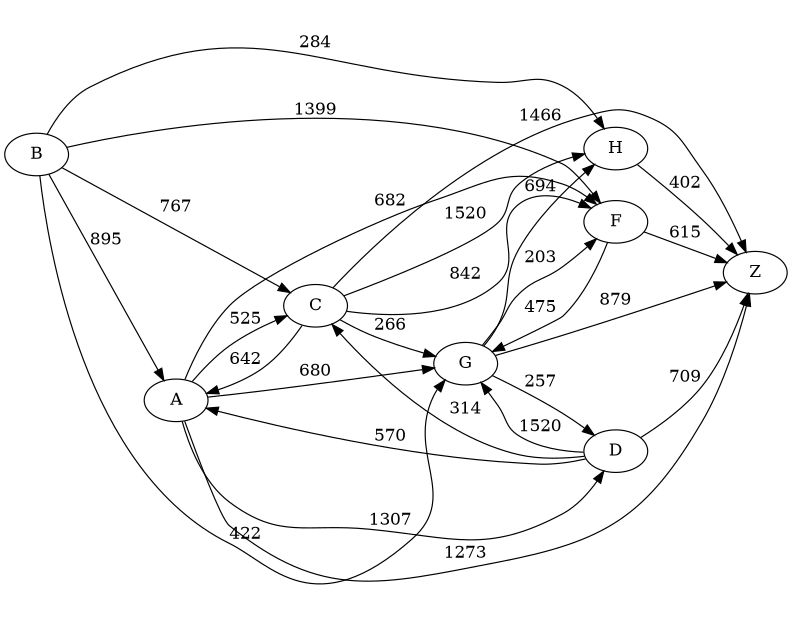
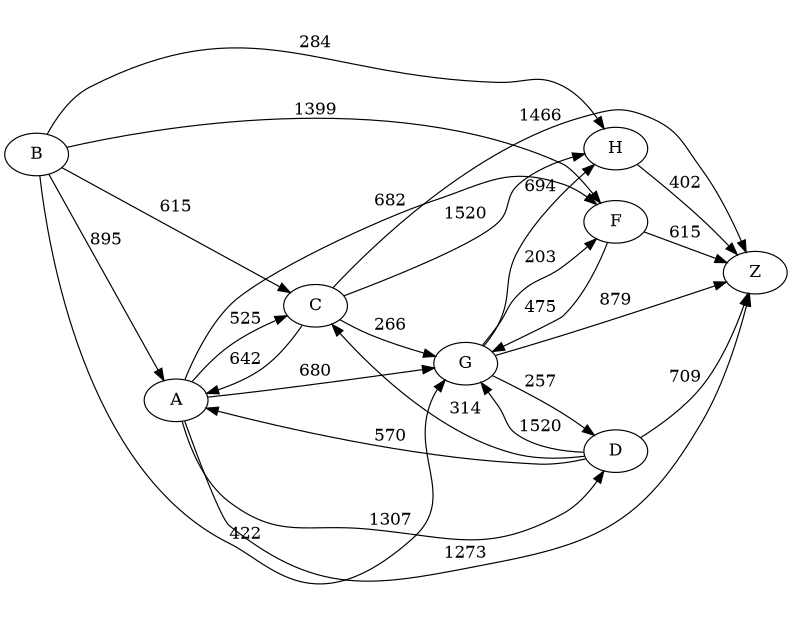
  digraph {
    rankdir=LR
    B
    A
    C
    G
    F
    H
    D
    Z
    B -> A [label=895]
-   B -> C [label=767]
+   B -> C [label=615]
    B -> G [label=422]
    B -> F [label=1399]
    B -> H [label=284]
    A -> C [label=525]
    A -> G [label=680]
    A -> F [label=682]
    A -> D [label=1307]
    A -> Z [label=1273]
    C -> A [label=642]
    C -> G [label=266]
-   C -> F [label=842]
    C -> H [label=1520]
    C -> Z [label=1466]
    G -> F [label=203]
    G -> H [label=694]
    G -> D [label=257]
    G -> Z [label=879]
    F -> G [label=475]
    F -> Z [label=615]
    H -> Z [label=402]
    D -> A [label=570]
    D -> C [label=314]
    D -> G [label=1520]
    D -> Z [label=709]
  }
